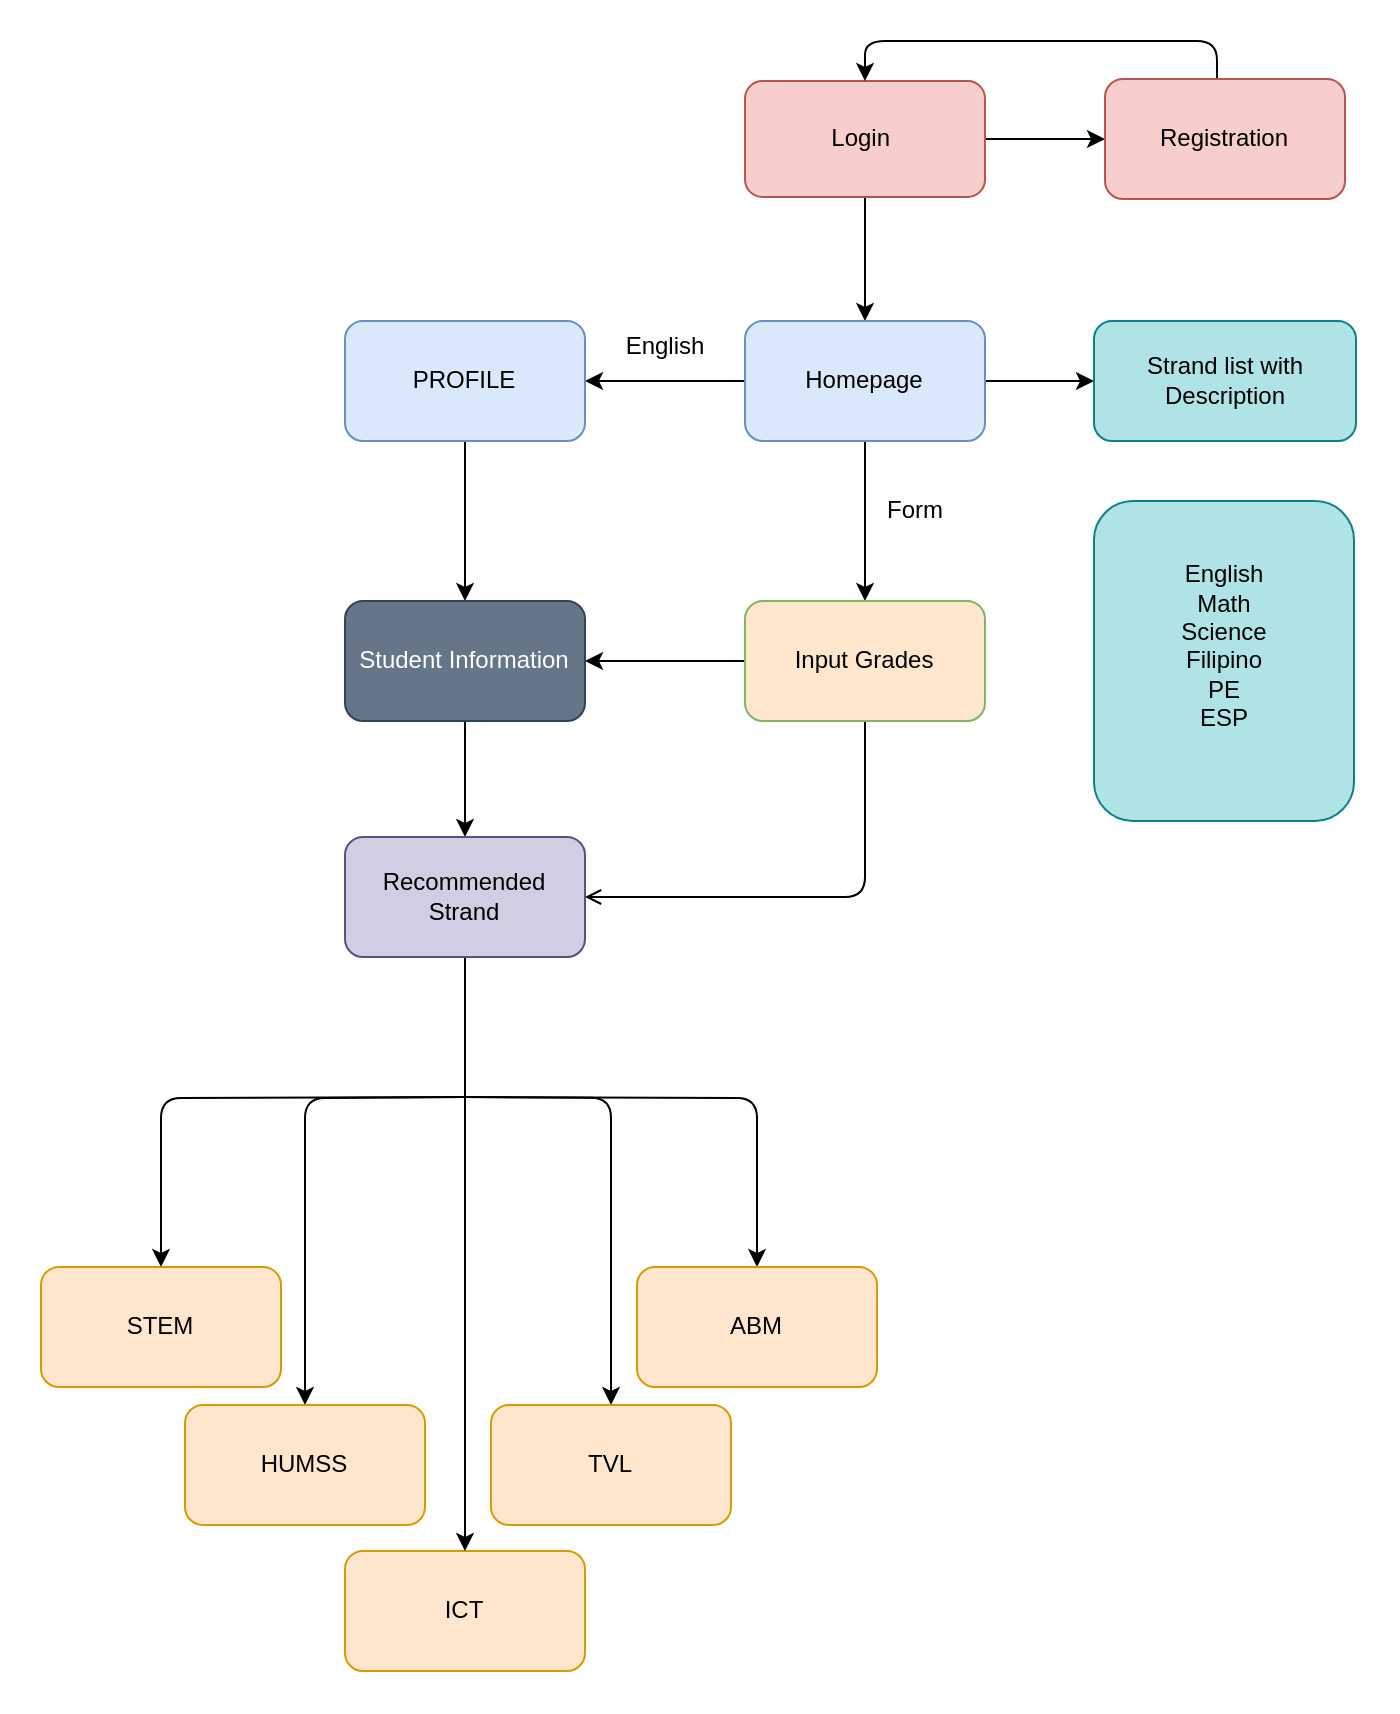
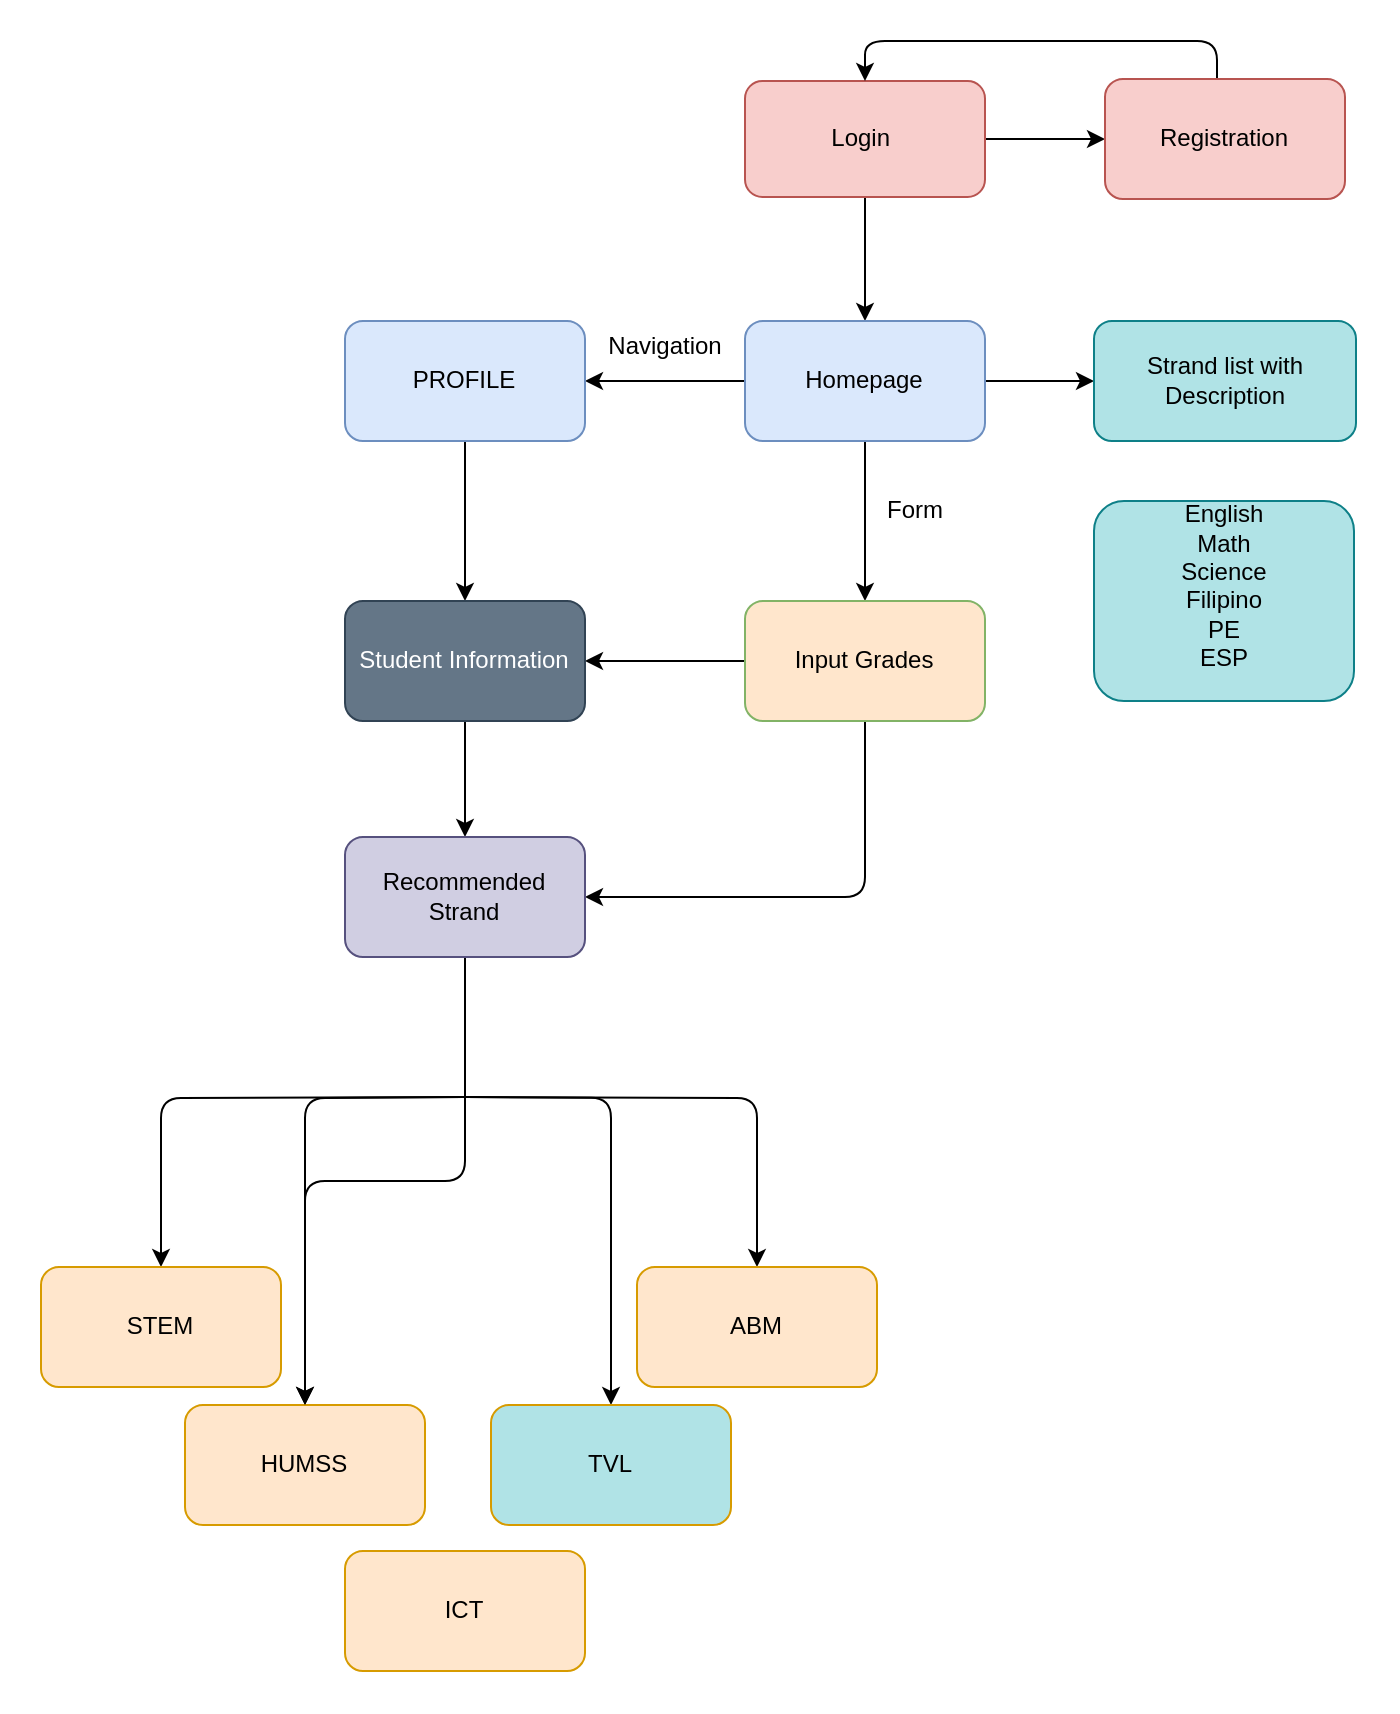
  <mxCell id="0" />
  <mxCell id="1" parent="0" />
  <mxCell id="2" value="" style="edgeStyle=orthogonalEdgeStyle;rounded=1;orthogonalLoop=1;jettySize=auto;html=1;" parent="1" source="4" target="6" edge="1"><mxGeometry relative="1" as="geometry" /></mxCell>
  <mxCell id="3" value="" style="edgeStyle=orthogonalEdgeStyle;rounded=1;orthogonalLoop=1;jettySize=auto;html=1;" parent="1" source="4" target="10" edge="1"><mxGeometry relative="1" as="geometry" /></mxCell>
  <mxCell id="4" value="Login&amp;nbsp;" style="rounded=1;whiteSpace=wrap;html=1;fillColor=#f8cecc;strokeColor=#b85450;" parent="1" vertex="1"><mxGeometry x="372" y="40" width="120" height="58" as="geometry" /></mxCell>
  <mxCell id="5" style="edgeStyle=orthogonalEdgeStyle;rounded=1;orthogonalLoop=1;jettySize=auto;html=1;entryX=0.5;entryY=0;entryDx=0;entryDy=0;" parent="1" source="6" target="4" edge="1"><mxGeometry relative="1" as="geometry"><Array as="points"><mxPoint x="608" y="20" /><mxPoint x="432" y="20" /></Array></mxGeometry></mxCell>
  <mxCell id="6" value="Registration" style="whiteSpace=wrap;html=1;rounded=1;fillColor=#f8cecc;strokeColor=#b85450;" parent="1" vertex="1"><mxGeometry x="552" y="39" width="120" height="60" as="geometry" /></mxCell>
  <mxCell id="7" value="" style="edgeStyle=orthogonalEdgeStyle;rounded=1;orthogonalLoop=1;jettySize=auto;html=1;" parent="1" source="10" target="13" edge="1"><mxGeometry relative="1" as="geometry" /></mxCell>
  <mxCell id="8" value="" style="edgeStyle=orthogonalEdgeStyle;rounded=1;orthogonalLoop=1;jettySize=auto;html=1;" parent="1" source="10" target="25" edge="1"><mxGeometry relative="1" as="geometry" /></mxCell>
  <mxCell id="9" value="" style="edgeStyle=orthogonalEdgeStyle;rounded=1;orthogonalLoop=1;jettySize=auto;html=1;" parent="1" source="10" target="32" edge="1"><mxGeometry relative="1" as="geometry" /></mxCell>
  <mxCell id="10" value="Homepage" style="whiteSpace=wrap;html=1;rounded=1;fillColor=#dae8fc;strokeColor=#6c8ebf;" parent="1" vertex="1"><mxGeometry x="372" y="160" width="120" height="60" as="geometry" /></mxCell>
  <mxCell id="11" value="" style="edgeStyle=orthogonalEdgeStyle;rounded=1;orthogonalLoop=1;jettySize=auto;html=1;" parent="1" source="13" target="27" edge="1"><mxGeometry relative="1" as="geometry" /></mxCell>
- <mxCell id="12" style="edgeStyle=orthogonalEdgeStyle;rounded=1;orthogonalLoop=1;jettySize=auto;html=1;entryX=1;entryY=0.5;entryDx=0;entryDy=0;endArrow=open;" parent="1" source="13" target="29" edge="1"><mxGeometry relative="1" as="geometry"><Array as="points"><mxPoint x="432" y="448" /></Array></mxGeometry></mxCell>
+ <mxCell id="12" style="edgeStyle=orthogonalEdgeStyle;rounded=1;orthogonalLoop=1;jettySize=auto;html=1;entryX=1;entryY=0.5;entryDx=0;entryDy=0;" parent="1" source="13" target="29" edge="1"><mxGeometry relative="1" as="geometry"><Array as="points"><mxPoint x="432" y="448" /></Array></mxGeometry></mxCell>
  <mxCell id="13" value="Input Grades" style="whiteSpace=wrap;html=1;rounded=1;fillColor=#ffe6cc;strokeColor=#82b366;" parent="1" vertex="1"><mxGeometry x="372" y="300" width="120" height="60" as="geometry" /></mxCell>
- <mxCell id="14" value="&lt;div&gt;&lt;span style=&quot;background-color: initial;&quot;&gt;English&lt;/span&gt;&lt;br&gt;&lt;/div&gt;&lt;div&gt;Math&lt;/div&gt;&lt;div&gt;Science&lt;/div&gt;&lt;div&gt;Filipino&lt;/div&gt;&lt;div&gt;PE&lt;/div&gt;&lt;div&gt;ESP&lt;/div&gt;&lt;div&gt;&lt;br&gt;&lt;/div&gt;" style="whiteSpace=wrap;html=1;rounded=1;fillColor=#b0e3e6;strokeColor=#0e8088;" parent="1" vertex="1"><mxGeometry x="546.5" y="250" width="130" height="160" as="geometry" /></mxCell>
+ <mxCell id="14" value="&lt;div&gt;&lt;span style=&quot;background-color: initial;&quot;&gt;English&lt;/span&gt;&lt;br&gt;&lt;/div&gt;&lt;div&gt;Math&lt;/div&gt;&lt;div&gt;Science&lt;/div&gt;&lt;div&gt;Filipino&lt;/div&gt;&lt;div&gt;PE&lt;/div&gt;&lt;div&gt;ESP&lt;/div&gt;&lt;div&gt;&lt;br&gt;&lt;/div&gt;" style="whiteSpace=wrap;html=1;rounded=1;fillColor=#b0e3e6;strokeColor=#0e8088;" parent="1" vertex="1"><mxGeometry x="546.5" y="250" width="130" height="100" as="geometry" /></mxCell>
  <mxCell id="15" value="" style="edgeStyle=orthogonalEdgeStyle;rounded=1;orthogonalLoop=1;jettySize=auto;html=1;" parent="1" target="19" edge="1"><mxGeometry relative="1" as="geometry"><mxPoint x="232.059" y="548" as="sourcePoint" /></mxGeometry></mxCell>
  <mxCell id="16" value="" style="edgeStyle=orthogonalEdgeStyle;rounded=1;orthogonalLoop=1;jettySize=auto;html=1;" parent="1" target="20" edge="1"><mxGeometry relative="1" as="geometry"><mxPoint x="232.059" y="548" as="sourcePoint" /></mxGeometry></mxCell>
  <mxCell id="17" value="" style="edgeStyle=orthogonalEdgeStyle;rounded=1;orthogonalLoop=1;jettySize=auto;html=1;" parent="1" target="21" edge="1"><mxGeometry relative="1" as="geometry"><mxPoint x="232.059" y="548" as="sourcePoint" /></mxGeometry></mxCell>
  <mxCell id="18" value="" style="edgeStyle=orthogonalEdgeStyle;rounded=1;orthogonalLoop=1;jettySize=auto;html=1;" parent="1" target="22" edge="1"><mxGeometry relative="1" as="geometry"><mxPoint x="232.059" y="548" as="sourcePoint" /></mxGeometry></mxCell>
  <mxCell id="19" value="STEM" style="whiteSpace=wrap;html=1;rounded=1;fillColor=#ffe6cc;strokeColor=#d79b00;" parent="1" vertex="1"><mxGeometry x="20" y="633" width="120" height="60" as="geometry" /></mxCell>
  <mxCell id="20" value="ABM" style="whiteSpace=wrap;html=1;rounded=1;fillColor=#ffe6cc;strokeColor=#d79b00;" parent="1" vertex="1"><mxGeometry x="318" y="633" width="120" height="60" as="geometry" /></mxCell>
  <mxCell id="21" value="HUMSS" style="whiteSpace=wrap;html=1;rounded=1;fillColor=#ffe6cc;strokeColor=#d79b00;" parent="1" vertex="1"><mxGeometry x="92" y="702" width="120" height="60" as="geometry" /></mxCell>
- <mxCell id="22" value="TVL" style="whiteSpace=wrap;html=1;rounded=1;fillColor=#ffe6cc;strokeColor=#d79b00;" parent="1" vertex="1"><mxGeometry x="245" y="702" width="120" height="60" as="geometry" /></mxCell>
+ <mxCell id="22" value="TVL" style="whiteSpace=wrap;html=1;rounded=1;fillColor=#b0e3e6;strokeColor=#d79b00;" parent="1" vertex="1"><mxGeometry x="245" y="702" width="120" height="60" as="geometry" /></mxCell>
  <mxCell id="23" value="ICT" style="whiteSpace=wrap;html=1;rounded=1;fillColor=#ffe6cc;strokeColor=#d79b00;" parent="1" vertex="1"><mxGeometry x="172" y="775" width="120" height="60" as="geometry" /></mxCell>
  <mxCell id="24" value="" style="edgeStyle=orthogonalEdgeStyle;rounded=1;orthogonalLoop=1;jettySize=auto;html=1;" parent="1" source="25" target="27" edge="1"><mxGeometry relative="1" as="geometry" /></mxCell>
  <mxCell id="25" value="PROFILE" style="whiteSpace=wrap;html=1;rounded=1;fillColor=#dae8fc;strokeColor=#6c8ebf;" parent="1" vertex="1"><mxGeometry x="172" y="160" width="120" height="60" as="geometry" /></mxCell>
  <mxCell id="26" value="" style="edgeStyle=orthogonalEdgeStyle;rounded=1;orthogonalLoop=1;jettySize=auto;html=1;" parent="1" source="27" target="29" edge="1"><mxGeometry relative="1" as="geometry" /></mxCell>
  <mxCell id="27" value="Student Information" style="whiteSpace=wrap;html=1;rounded=1;fillColor=#647687;strokeColor=#314354;fontColor=#ffffff;" parent="1" vertex="1"><mxGeometry x="172" y="300" width="120" height="60" as="geometry" /></mxCell>
- <mxCell id="28" style="edgeStyle=orthogonalEdgeStyle;rounded=1;orthogonalLoop=1;jettySize=auto;html=1;" parent="1" source="29" target="23" edge="1"><mxGeometry relative="1" as="geometry" /></mxCell>
+ <mxCell id="28" style="edgeStyle=orthogonalEdgeStyle;rounded=1;orthogonalLoop=1;jettySize=auto;html=1;" parent="1" source="29" target="21" edge="1"><mxGeometry relative="1" as="geometry" /></mxCell>
  <mxCell id="29" value="Recommended Strand" style="rounded=1;whiteSpace=wrap;html=1;fillColor=#d0cee2;strokeColor=#56517e;" parent="1" vertex="1"><mxGeometry x="172" y="418" width="120" height="60" as="geometry" /></mxCell>
  <mxCell id="30" value="Form" style="text;html=1;align=center;verticalAlign=middle;resizable=0;points=[];autosize=1;strokeColor=none;fillColor=none;rounded=1;" parent="1" vertex="1"><mxGeometry x="432" y="240" width="50" height="30" as="geometry" /></mxCell>
- <mxCell id="31" value="English" style="text;html=1;align=center;verticalAlign=middle;resizable=0;points=[];autosize=1;strokeColor=none;fillColor=none;rounded=1;" parent="1" vertex="1"><mxGeometry x="292" y="158" width="80" height="30" as="geometry" /></mxCell>
+ <mxCell id="31" value="Navigation" style="text;html=1;align=center;verticalAlign=middle;resizable=0;points=[];autosize=1;strokeColor=none;fillColor=none;rounded=1;" parent="1" vertex="1"><mxGeometry x="292" y="158" width="80" height="30" as="geometry" /></mxCell>
  <mxCell id="32" value="Strand list with Description" style="whiteSpace=wrap;html=1;fillColor=#b0e3e6;strokeColor=#0e8088;rounded=1;" parent="1" vertex="1"><mxGeometry x="546.5" y="160" width="131" height="60" as="geometry" /></mxCell>
